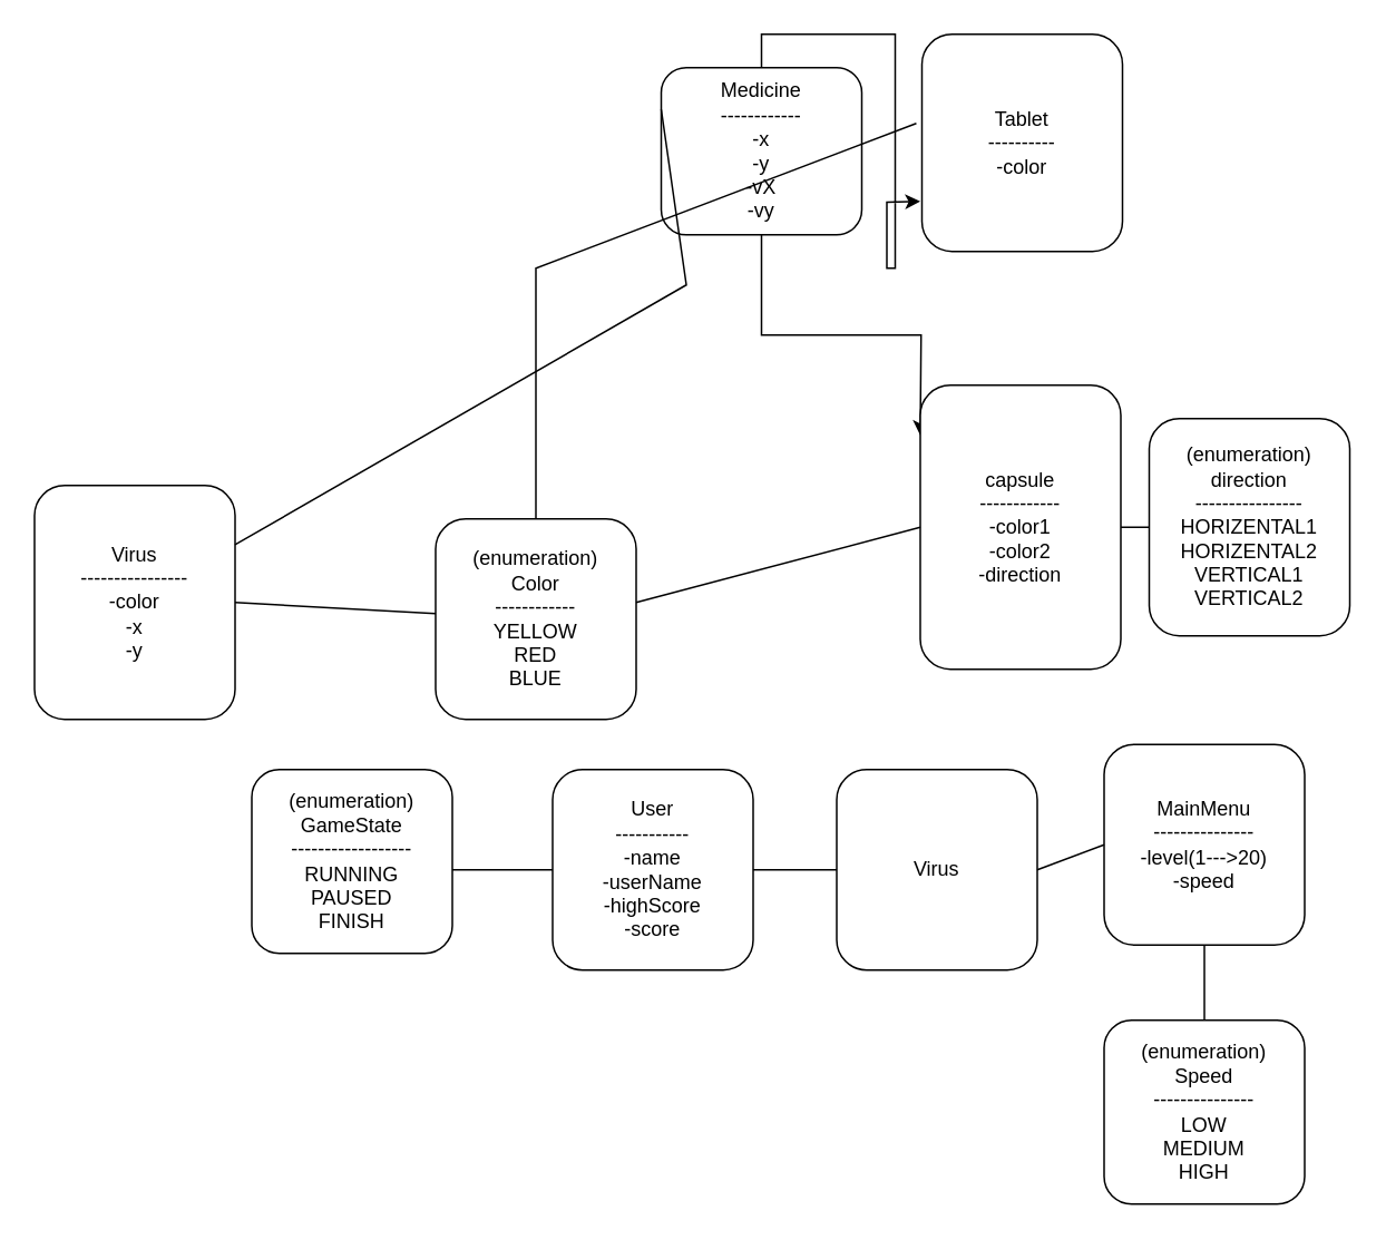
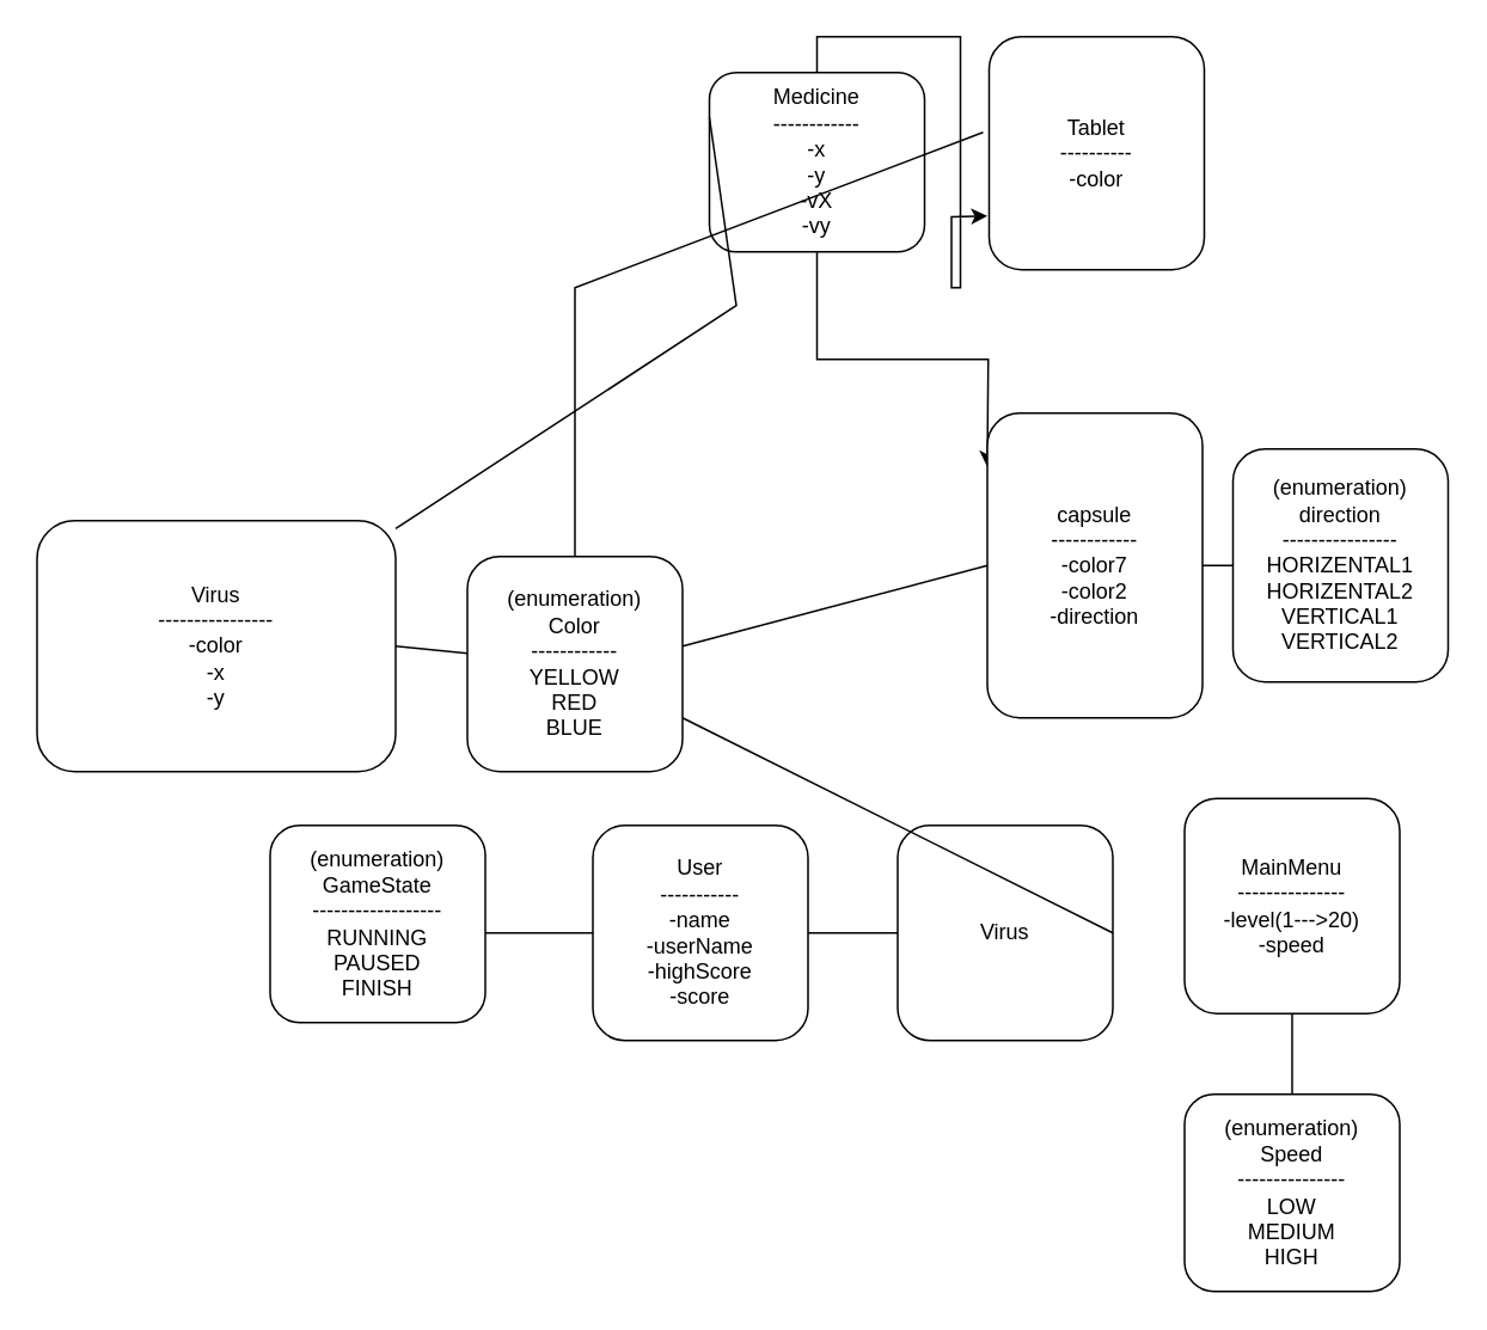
  <mxCell id="0" />
  <mxCell id="1" parent="0" />
- <mxCell id="2" value="Virus&lt;br&gt;----------------&lt;br&gt;-color&lt;br&gt;-x&lt;br&gt;-y" style="rounded=1;whiteSpace=wrap;html=1;" parent="1" vertex="1"><mxGeometry x="20" y="290" width="120" height="140" as="geometry" /></mxCell>
+ <mxCell id="2" value="Virus&lt;br&gt;----------------&lt;br&gt;-color&lt;br&gt;-x&lt;br&gt;-y" style="rounded=1;whiteSpace=wrap;html=1;" parent="1" vertex="1"><mxGeometry x="20" y="290" width="200" height="140" as="geometry" /></mxCell>
  <mxCell id="3" style="edgeStyle=orthogonalEdgeStyle;rounded=0;orthogonalLoop=1;jettySize=auto;html=1;exitX=0.5;exitY=1;exitDx=0;exitDy=0;" parent="1" source="5" edge="1"><mxGeometry relative="1" as="geometry"><mxPoint x="550" y="260" as="targetPoint" /></mxGeometry></mxCell>
  <mxCell id="4" style="edgeStyle=orthogonalEdgeStyle;rounded=0;orthogonalLoop=1;jettySize=auto;html=1;exitX=0.5;exitY=0;exitDx=0;exitDy=0;" parent="1" source="5" edge="1"><mxGeometry relative="1" as="geometry"><mxPoint x="550" y="120" as="targetPoint" /></mxGeometry></mxCell>
  <mxCell id="5" value="Medicine&lt;br&gt;------------&lt;br&gt;-x&lt;br&gt;-y&lt;br&gt;-vX&lt;br&gt;-vy" style="rounded=1;whiteSpace=wrap;html=1;" parent="1" vertex="1"><mxGeometry x="395" y="40" width="120" height="100" as="geometry" /></mxCell>
  <mxCell id="6" value="" style="endArrow=none;html=1;rounded=0;entryX=0;entryY=0.25;entryDx=0;entryDy=0;" parent="1" source="2" target="5" edge="1"><mxGeometry width="50" height="50" relative="1" as="geometry"><mxPoint x="430" y="180" as="sourcePoint" /><mxPoint x="410" y="170" as="targetPoint" /><Array as="points"><mxPoint x="410" y="170" /></Array></mxGeometry></mxCell>
- <mxCell id="7" value="capsule&lt;br&gt;------------&lt;br&gt;-color1&lt;br&gt;-color2&lt;br&gt;-direction" style="rounded=1;whiteSpace=wrap;html=1;" parent="1" vertex="1"><mxGeometry x="550" y="230" width="120" height="170" as="geometry" /></mxCell>
+ <mxCell id="7" value="capsule&lt;br&gt;------------&lt;br&gt;-color7&lt;br&gt;-color2&lt;br&gt;-direction" style="rounded=1;whiteSpace=wrap;html=1;" parent="1" vertex="1"><mxGeometry x="550" y="230" width="120" height="170" as="geometry" /></mxCell>
  <mxCell id="8" value="Tablet&lt;br&gt;----------&lt;br&gt;-color" style="rounded=1;whiteSpace=wrap;html=1;" parent="1" vertex="1"><mxGeometry x="551" y="20" width="120" height="130" as="geometry" /></mxCell>
  <mxCell id="9" value="User&lt;br&gt;-----------&lt;br&gt;-name&lt;br&gt;-userName&lt;br&gt;-highScore&lt;br&gt;-score" style="rounded=1;whiteSpace=wrap;html=1;" parent="1" vertex="1"><mxGeometry x="330" y="460" width="120" height="120" as="geometry" /></mxCell>
  <mxCell id="10" value="Virus" style="rounded=1;whiteSpace=wrap;html=1;" parent="1" vertex="1"><mxGeometry x="500" y="460" width="120" height="120" as="geometry" /></mxCell>
  <mxCell id="11" style="edgeStyle=orthogonalEdgeStyle;rounded=0;orthogonalLoop=1;jettySize=auto;html=1;exitX=0.5;exitY=1;exitDx=0;exitDy=0;" parent="1" source="12" edge="1"><mxGeometry relative="1" as="geometry"><mxPoint x="720" y="625" as="targetPoint" /></mxGeometry></mxCell>
  <mxCell id="12" value="MainMenu&lt;br&gt;---------------&lt;br&gt;-level(1---&amp;gt;20)&lt;br&gt;-speed" style="rounded=1;whiteSpace=wrap;html=1;" parent="1" vertex="1"><mxGeometry x="660" y="445" width="120" height="120" as="geometry" /></mxCell>
- <mxCell id="13" value="" style="endArrow=none;html=1;rounded=0;entryX=0;entryY=0.5;entryDx=0;entryDy=0;exitX=1;exitY=0.5;exitDx=0;exitDy=0;" parent="1" source="10" target="12" edge="1"><mxGeometry width="50" height="50" relative="1" as="geometry"><mxPoint x="630" y="350" as="sourcePoint" /><mxPoint x="680" y="300" as="targetPoint" /></mxGeometry></mxCell>
+ <mxCell id="13" value="" style="endArrow=none;html=1;rounded=0;exitX=1;exitY=0.5;exitDx=0;exitDy=0;" parent="1" source="10" target="19" edge="1"><mxGeometry width="50" height="50" relative="1" as="geometry"><mxPoint x="630" y="350" as="sourcePoint" /><mxPoint x="680" y="300" as="targetPoint" /></mxGeometry></mxCell>
  <mxCell id="14" value="" style="endArrow=none;html=1;rounded=0;entryX=0;entryY=0.5;entryDx=0;entryDy=0;exitX=1;exitY=0.5;exitDx=0;exitDy=0;" parent="1" source="9" target="10" edge="1"><mxGeometry width="50" height="50" relative="1" as="geometry"><mxPoint x="630" y="350" as="sourcePoint" /><mxPoint x="680" y="300" as="targetPoint" /></mxGeometry></mxCell>
  <mxCell id="15" value="(enumeration)&lt;br&gt;Speed&lt;br&gt;---------------&lt;br&gt;LOW&lt;br&gt;MEDIUM&lt;br&gt;HIGH" style="rounded=1;whiteSpace=wrap;html=1;" parent="1" vertex="1"><mxGeometry x="660" y="610" width="120" height="110" as="geometry" /></mxCell>
  <mxCell id="16" value="" style="endArrow=none;html=1;rounded=0;entryX=1;entryY=0.5;entryDx=0;entryDy=0;" parent="1" source="19" target="2" edge="1"><mxGeometry width="50" height="50" relative="1" as="geometry"><mxPoint x="250" y="360" as="sourcePoint" /><mxPoint x="640" y="260" as="targetPoint" /></mxGeometry></mxCell>
  <mxCell id="17" value="" style="endArrow=none;html=1;rounded=0;exitX=0;exitY=0.5;exitDx=0;exitDy=0;" parent="1" source="7" edge="1"><mxGeometry width="50" height="50" relative="1" as="geometry"><mxPoint x="590" y="310" as="sourcePoint" /><mxPoint x="380" y="360" as="targetPoint" /></mxGeometry></mxCell>
  <mxCell id="18" value="" style="endArrow=none;html=1;rounded=0;entryX=-0.028;entryY=0.41;entryDx=0;entryDy=0;entryPerimeter=0;" parent="1" target="8" edge="1"><mxGeometry width="50" height="50" relative="1" as="geometry"><mxPoint x="320" y="310" as="sourcePoint" /><mxPoint x="640" y="260" as="targetPoint" /><Array as="points"><mxPoint x="320" y="160" /></Array></mxGeometry></mxCell>
  <mxCell id="19" value="(enumeration)&lt;br&gt;Color&lt;br&gt;------------&lt;br&gt;YELLOW&lt;br&gt;RED&lt;br&gt;BLUE" style="rounded=1;whiteSpace=wrap;html=1;" parent="1" vertex="1"><mxGeometry x="260" y="310" width="120" height="120" as="geometry" /></mxCell>
  <mxCell id="20" value="" style="endArrow=none;html=1;rounded=0;entryX=1;entryY=0.5;entryDx=0;entryDy=0;" parent="1" target="7" edge="1"><mxGeometry width="50" height="50" relative="1" as="geometry"><mxPoint x="720" y="315" as="sourcePoint" /><mxPoint x="510" y="400" as="targetPoint" /></mxGeometry></mxCell>
  <mxCell id="21" value="(enumeration)&lt;br&gt;direction&lt;br&gt;----------------&lt;br&gt;HORIZENTAL1&lt;br&gt;HORIZENTAL2&lt;br&gt;VERTICAL1&lt;br&gt;VERTICAL2" style="rounded=1;whiteSpace=wrap;html=1;" parent="1" vertex="1"><mxGeometry x="687" y="250" width="120" height="130" as="geometry" /></mxCell>
  <mxCell id="22" value="" style="endArrow=none;html=1;rounded=0;entryX=0;entryY=0.5;entryDx=0;entryDy=0;" edge="1" parent="1" target="9"><mxGeometry width="50" height="50" relative="1" as="geometry"><mxPoint x="270" y="520" as="sourcePoint" /><mxPoint x="420" y="520" as="targetPoint" /></mxGeometry></mxCell>
  <mxCell id="23" value="(enumeration)&lt;br&gt;GameState&lt;br&gt;------------------&lt;br&gt;RUNNING&lt;br&gt;PAUSED&lt;br&gt;FINISH" style="rounded=1;whiteSpace=wrap;html=1;" vertex="1" parent="1"><mxGeometry x="150" y="460" width="120" height="110" as="geometry" /></mxCell>
